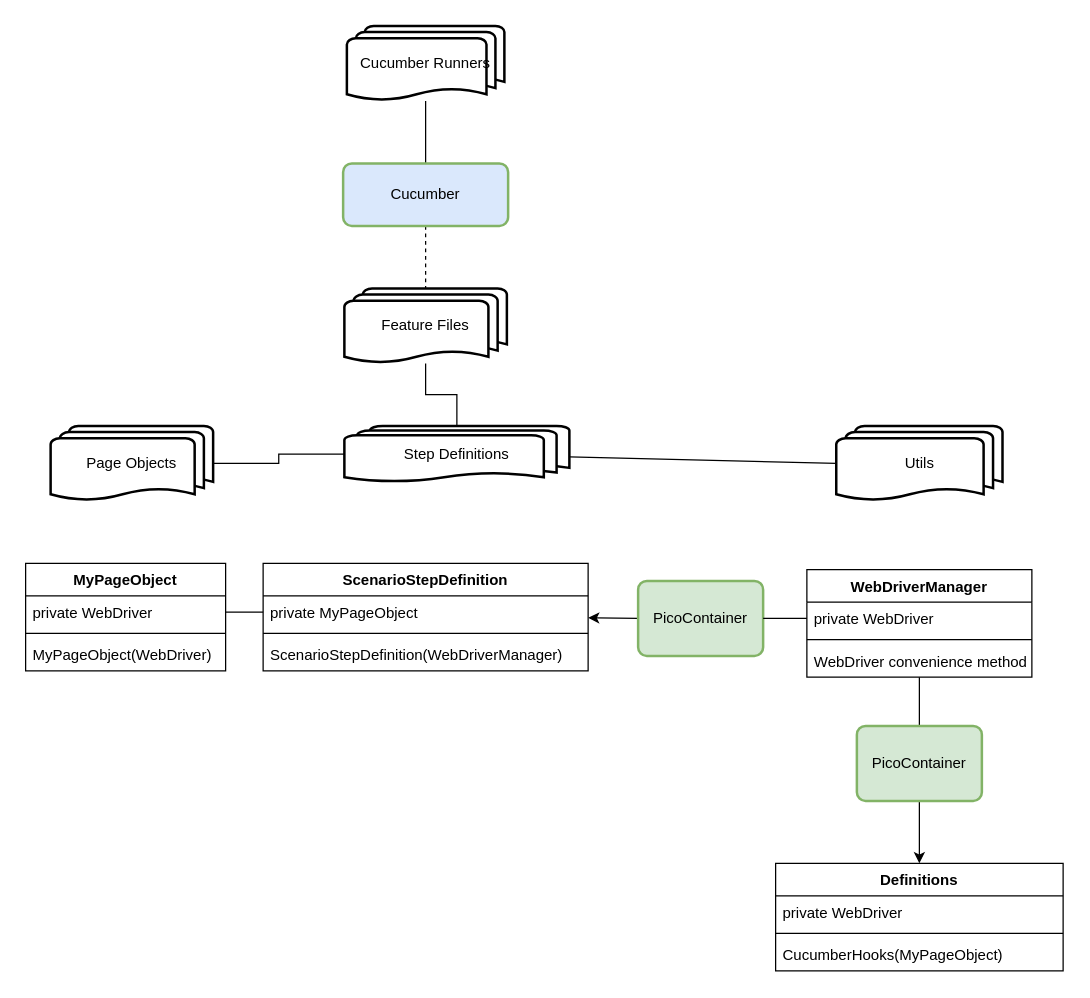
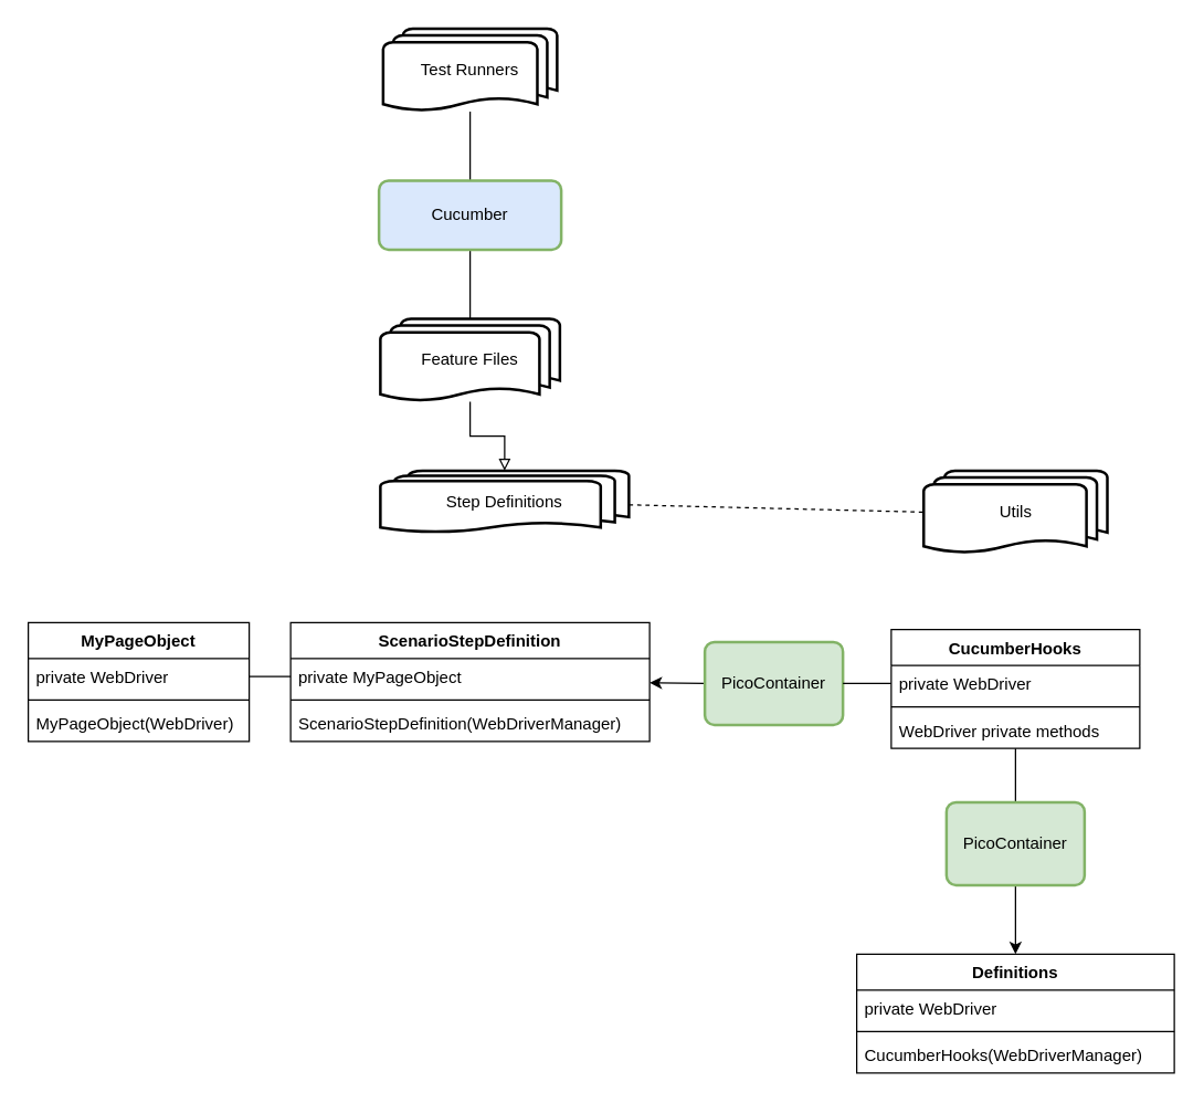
  <mxCell id="0" />
  <mxCell id="1" parent="0" />
  <mxCell id="2" value="" style="edgeStyle=orthogonalEdgeStyle;rounded=0;orthogonalLoop=1;jettySize=auto;html=1;endArrow=none;endFill=0;" parent="1" source="3" target="5" edge="1"><mxGeometry relative="1" as="geometry" /></mxCell>
- <mxCell id="3" value="Cucumber Runners" style="strokeWidth=2;html=1;shape=mxgraph.flowchart.multi-document;whiteSpace=wrap;" parent="1" vertex="1"><mxGeometry x="277" y="20" width="126" height="60" as="geometry" /></mxCell>
- <mxCell id="4" value="" style="edgeStyle=orthogonalEdgeStyle;rounded=0;orthogonalLoop=1;jettySize=auto;html=1;endArrow=none;endFill=0;dashed=1;" parent="1" source="5" target="7" edge="1"><mxGeometry relative="1" as="geometry" /></mxCell>
+ <mxCell id="3" value="Test Runners" style="strokeWidth=2;html=1;shape=mxgraph.flowchart.multi-document;whiteSpace=wrap;" parent="1" vertex="1"><mxGeometry x="277" y="20" width="126" height="60" as="geometry" /></mxCell>
+ <mxCell id="4" value="" style="edgeStyle=orthogonalEdgeStyle;rounded=0;orthogonalLoop=1;jettySize=auto;html=1;endArrow=none;endFill=0;" parent="1" source="5" target="7" edge="1"><mxGeometry relative="1" as="geometry" /></mxCell>
  <mxCell id="5" value="Cucumber" style="rounded=1;whiteSpace=wrap;html=1;absoluteArcSize=1;arcSize=14;strokeWidth=2;fillColor=#dae8fc;strokeColor=#82b366;" parent="1" vertex="1"><mxGeometry x="274" y="130" width="132" height="50" as="geometry" /></mxCell>
- <mxCell id="6" value="" style="edgeStyle=orthogonalEdgeStyle;rounded=0;orthogonalLoop=1;jettySize=auto;html=1;endArrow=none;endFill=0;" parent="1" source="7" target="10" edge="1"><mxGeometry relative="1" as="geometry" /></mxCell>
+ <mxCell id="6" value="" style="edgeStyle=orthogonalEdgeStyle;rounded=0;orthogonalLoop=1;jettySize=auto;html=1;endArrow=block;endFill=0;" parent="1" source="7" target="10" edge="1"><mxGeometry relative="1" as="geometry" /></mxCell>
  <mxCell id="7" value="Feature Files" style="strokeWidth=2;html=1;shape=mxgraph.flowchart.multi-document;whiteSpace=wrap;" parent="1" vertex="1"><mxGeometry x="275" y="230" width="130" height="60" as="geometry" /></mxCell>
- <mxCell id="8" value="" style="edgeStyle=orthogonalEdgeStyle;rounded=0;orthogonalLoop=1;jettySize=auto;html=1;endArrow=none;endFill=0;" parent="1" source="10" target="11" edge="1"><mxGeometry relative="1" as="geometry" /></mxCell>
- <mxCell id="9" style="edgeStyle=none;rounded=0;orthogonalLoop=1;jettySize=auto;html=1;entryX=0;entryY=0.5;entryDx=0;entryDy=0;entryPerimeter=0;endArrow=none;endFill=0;" parent="1" source="10" target="12" edge="1"><mxGeometry relative="1" as="geometry" /></mxCell>
+ <mxCell id="9" style="edgeStyle=none;rounded=0;orthogonalLoop=1;jettySize=auto;html=1;entryX=0;entryY=0.5;entryDx=0;entryDy=0;entryPerimeter=0;endArrow=none;endFill=0;dashed=1;" parent="1" source="10" target="12" edge="1"><mxGeometry relative="1" as="geometry" /></mxCell>
  <mxCell id="10" value="Step Definitions" style="strokeWidth=2;html=1;shape=mxgraph.flowchart.multi-document;whiteSpace=wrap;" parent="1" vertex="1"><mxGeometry x="275" y="340" width="180" height="45" as="geometry" /></mxCell>
- <mxCell id="11" value="Page Objects" style="strokeWidth=2;html=1;shape=mxgraph.flowchart.multi-document;whiteSpace=wrap;" parent="1" vertex="1"><mxGeometry x="40" y="340" width="130" height="60" as="geometry" /></mxCell>
  <mxCell id="12" value="Utils" style="strokeWidth=2;html=1;shape=mxgraph.flowchart.multi-document;whiteSpace=wrap;" parent="1" vertex="1"><mxGeometry x="668.5" y="340" width="133" height="60" as="geometry" /></mxCell>
  <mxCell id="13" style="edgeStyle=none;rounded=0;orthogonalLoop=1;jettySize=auto;html=1;exitX=0;exitY=0.5;exitDx=0;exitDy=0;entryX=1;entryY=0.677;entryDx=0;entryDy=0;entryPerimeter=0;" parent="1" source="14" target="20" edge="1"><mxGeometry relative="1" as="geometry" /></mxCell>
  <mxCell id="14" value="PicoContainer" style="rounded=1;whiteSpace=wrap;html=1;absoluteArcSize=1;arcSize=14;strokeWidth=2;fillColor=#d5e8d4;strokeColor=#82b366;" parent="1" vertex="1"><mxGeometry x="510" y="464" width="100" height="60" as="geometry" /></mxCell>
  <mxCell id="15" value="MyPageObject" style="swimlane;fontStyle=1;align=center;verticalAlign=top;childLayout=stackLayout;horizontal=1;startSize=26;horizontalStack=0;resizeParent=1;resizeParentMax=0;resizeLast=0;collapsible=1;marginBottom=0;" parent="1" vertex="1"><mxGeometry x="20" y="450" width="160" height="86" as="geometry" /></mxCell>
  <mxCell id="16" value="private WebDriver" style="text;strokeColor=none;fillColor=none;align=left;verticalAlign=top;spacingLeft=4;spacingRight=4;overflow=hidden;rotatable=0;points=[[0,0.5],[1,0.5]];portConstraint=eastwest;" parent="15" vertex="1"><mxGeometry y="26" width="160" height="26" as="geometry" /></mxCell>
  <mxCell id="17" value="" style="line;strokeWidth=1;fillColor=none;align=left;verticalAlign=middle;spacingTop=-1;spacingLeft=3;spacingRight=3;rotatable=0;labelPosition=right;points=[];portConstraint=eastwest;" parent="15" vertex="1"><mxGeometry y="52" width="160" height="8" as="geometry" /></mxCell>
  <mxCell id="18" value="MyPageObject(WebDriver)" style="text;strokeColor=none;fillColor=none;align=left;verticalAlign=top;spacingLeft=4;spacingRight=4;overflow=hidden;rotatable=0;points=[[0,0.5],[1,0.5]];portConstraint=eastwest;" parent="15" vertex="1"><mxGeometry y="60" width="160" height="26" as="geometry" /></mxCell>
  <mxCell id="19" value="ScenarioStepDefinition" style="swimlane;fontStyle=1;align=center;verticalAlign=top;childLayout=stackLayout;horizontal=1;startSize=26;horizontalStack=0;resizeParent=1;resizeParentMax=0;resizeLast=0;collapsible=1;marginBottom=0;" parent="1" vertex="1"><mxGeometry x="210" y="450" width="260" height="86" as="geometry" /></mxCell>
  <mxCell id="20" value="private MyPageObject" style="text;strokeColor=none;fillColor=none;align=left;verticalAlign=top;spacingLeft=4;spacingRight=4;overflow=hidden;rotatable=0;points=[[0,0.5],[1,0.5]];portConstraint=eastwest;" parent="19" vertex="1"><mxGeometry y="26" width="260" height="26" as="geometry" /></mxCell>
  <mxCell id="21" value="" style="line;strokeWidth=1;fillColor=none;align=left;verticalAlign=middle;spacingTop=-1;spacingLeft=3;spacingRight=3;rotatable=0;labelPosition=right;points=[];portConstraint=eastwest;" parent="19" vertex="1"><mxGeometry y="52" width="260" height="8" as="geometry" /></mxCell>
  <mxCell id="22" value="ScenarioStepDefinition(WebDriverManager)" style="text;strokeColor=none;fillColor=none;align=left;verticalAlign=top;spacingLeft=4;spacingRight=4;overflow=hidden;rotatable=0;points=[[0,0.5],[1,0.5]];portConstraint=eastwest;" parent="19" vertex="1"><mxGeometry y="60" width="260" height="26" as="geometry" /></mxCell>
  <mxCell id="23" value="" style="edgeStyle=none;rounded=0;orthogonalLoop=1;jettySize=auto;html=1;exitX=0.5;exitY=1;exitDx=0;exitDy=0;" parent="1" source="35" target="31" edge="1"><mxGeometry relative="1" as="geometry" /></mxCell>
  <mxCell id="24" style="edgeStyle=none;rounded=0;orthogonalLoop=1;jettySize=auto;html=1;entryX=0.5;entryY=0;entryDx=0;entryDy=0;endArrow=none;endFill=0;" parent="1" source="25" target="35" edge="1"><mxGeometry relative="1" as="geometry" /></mxCell>
- <mxCell id="25" value="WebDriverManager" style="swimlane;fontStyle=1;align=center;verticalAlign=top;childLayout=stackLayout;horizontal=1;startSize=26;horizontalStack=0;resizeParent=1;resizeParentMax=0;resizeLast=0;collapsible=1;marginBottom=0;" parent="1" vertex="1"><mxGeometry x="645" y="455" width="180" height="86" as="geometry"><mxRectangle x="580" y="590" width="140" height="26" as="alternateBounds" /></mxGeometry></mxCell>
+ <mxCell id="25" value="CucumberHooks" style="swimlane;fontStyle=1;align=center;verticalAlign=top;childLayout=stackLayout;horizontal=1;startSize=26;horizontalStack=0;resizeParent=1;resizeParentMax=0;resizeLast=0;collapsible=1;marginBottom=0;" parent="1" vertex="1"><mxGeometry x="645" y="455" width="180" height="86" as="geometry"><mxRectangle x="580" y="590" width="140" height="26" as="alternateBounds" /></mxGeometry></mxCell>
  <mxCell id="26" value="private WebDriver" style="text;strokeColor=none;fillColor=none;align=left;verticalAlign=top;spacingLeft=4;spacingRight=4;overflow=hidden;rotatable=0;points=[[0,0.5],[1,0.5]];portConstraint=eastwest;" parent="25" vertex="1"><mxGeometry y="26" width="180" height="26" as="geometry" /></mxCell>
  <mxCell id="27" value="" style="line;strokeWidth=1;fillColor=none;align=left;verticalAlign=middle;spacingTop=-1;spacingLeft=3;spacingRight=3;rotatable=0;labelPosition=right;points=[];portConstraint=eastwest;" parent="25" vertex="1"><mxGeometry y="52" width="180" height="8" as="geometry" /></mxCell>
- <mxCell id="28" value="WebDriver convenience methods" style="text;strokeColor=none;fillColor=none;align=left;verticalAlign=top;spacingLeft=4;spacingRight=4;overflow=hidden;rotatable=0;points=[[0,0.5],[1,0.5]];portConstraint=eastwest;" parent="25" vertex="1"><mxGeometry y="60" width="180" height="26" as="geometry" /></mxCell>
+ <mxCell id="28" value="WebDriver private methods" style="text;strokeColor=none;fillColor=none;align=left;verticalAlign=top;spacingLeft=4;spacingRight=4;overflow=hidden;rotatable=0;points=[[0,0.5],[1,0.5]];portConstraint=eastwest;" parent="25" vertex="1"><mxGeometry y="60" width="180" height="26" as="geometry" /></mxCell>
  <mxCell id="29" style="edgeStyle=orthogonalEdgeStyle;rounded=0;orthogonalLoop=1;jettySize=auto;html=1;exitX=0;exitY=0.5;exitDx=0;exitDy=0;entryX=1;entryY=0.5;entryDx=0;entryDy=0;endArrow=none;endFill=0;" parent="1" source="20" target="16" edge="1"><mxGeometry relative="1" as="geometry" /></mxCell>
  <mxCell id="30" style="edgeStyle=none;rounded=0;orthogonalLoop=1;jettySize=auto;html=1;exitX=0;exitY=0.5;exitDx=0;exitDy=0;entryX=1;entryY=0.5;entryDx=0;entryDy=0;endArrow=none;endFill=0;" parent="1" source="26" target="14" edge="1"><mxGeometry relative="1" as="geometry"><Array as="points"><mxPoint x="630" y="494" /></Array></mxGeometry></mxCell>
  <mxCell id="31" value="Definitions" style="swimlane;fontStyle=1;align=center;verticalAlign=top;childLayout=stackLayout;horizontal=1;startSize=26;horizontalStack=0;resizeParent=1;resizeParentMax=0;resizeLast=0;collapsible=1;marginBottom=0;" parent="1" vertex="1"><mxGeometry x="620" y="690" width="230" height="86" as="geometry"><mxRectangle x="580" y="590" width="140" height="26" as="alternateBounds" /></mxGeometry></mxCell>
  <mxCell id="32" value="private WebDriver" style="text;strokeColor=none;fillColor=none;align=left;verticalAlign=top;spacingLeft=4;spacingRight=4;overflow=hidden;rotatable=0;points=[[0,0.5],[1,0.5]];portConstraint=eastwest;" parent="31" vertex="1"><mxGeometry y="26" width="230" height="26" as="geometry" /></mxCell>
  <mxCell id="33" value="" style="line;strokeWidth=1;fillColor=none;align=left;verticalAlign=middle;spacingTop=-1;spacingLeft=3;spacingRight=3;rotatable=0;labelPosition=right;points=[];portConstraint=eastwest;" parent="31" vertex="1"><mxGeometry y="52" width="230" height="8" as="geometry" /></mxCell>
- <mxCell id="34" value="CucumberHooks(MyPageObject)" style="text;strokeColor=none;fillColor=none;align=left;verticalAlign=top;spacingLeft=4;spacingRight=4;overflow=hidden;rotatable=0;points=[[0,0.5],[1,0.5]];portConstraint=eastwest;" parent="31" vertex="1"><mxGeometry y="60" width="230" height="26" as="geometry" /></mxCell>
+ <mxCell id="34" value="CucumberHooks(WebDriverManager)" style="text;strokeColor=none;fillColor=none;align=left;verticalAlign=top;spacingLeft=4;spacingRight=4;overflow=hidden;rotatable=0;points=[[0,0.5],[1,0.5]];portConstraint=eastwest;" parent="31" vertex="1"><mxGeometry y="60" width="230" height="26" as="geometry" /></mxCell>
  <mxCell id="35" value="PicoContainer" style="rounded=1;whiteSpace=wrap;html=1;absoluteArcSize=1;arcSize=14;strokeWidth=2;fillColor=#d5e8d4;strokeColor=#82b366;" parent="1" vertex="1"><mxGeometry x="685" y="580" width="100" height="60" as="geometry" /></mxCell>
